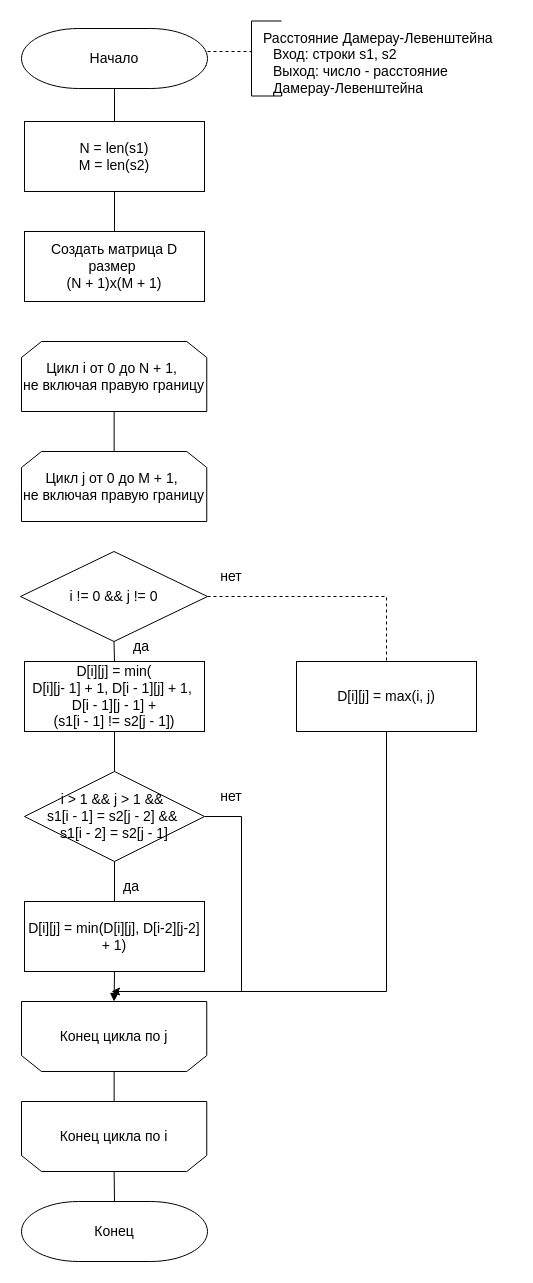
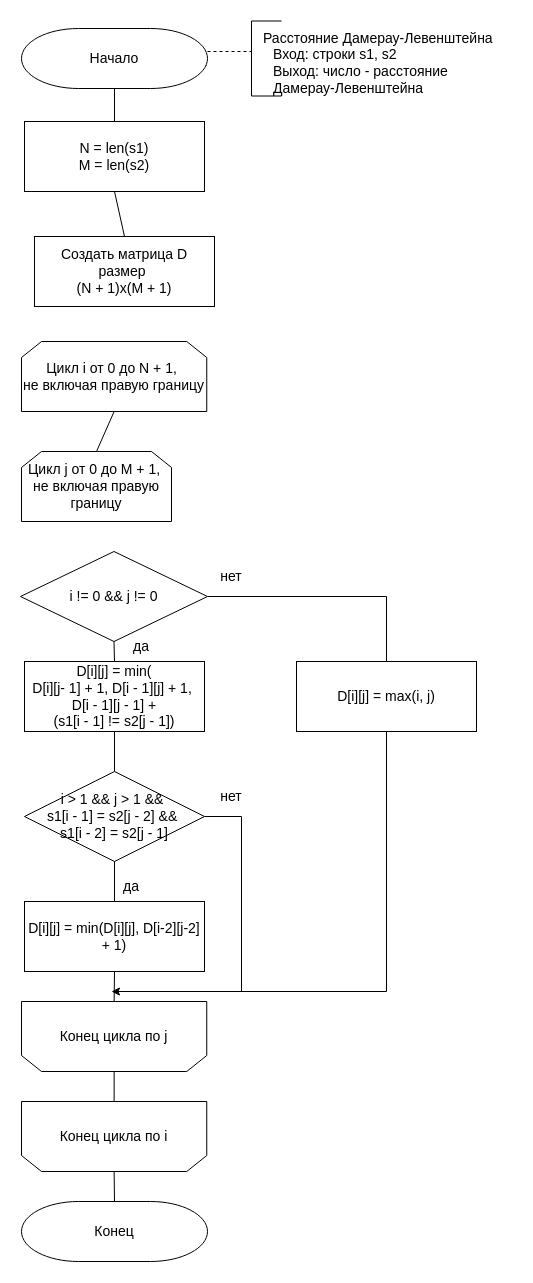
  <mxCell id="0" />
  <mxCell id="1" parent="0" />
  <mxCell id="2" style="edgeStyle=orthogonalEdgeStyle;rounded=0;orthogonalLoop=1;jettySize=auto;html=1;exitX=0;exitY=0.5;exitDx=0;exitDy=0;exitPerimeter=0;entryX=1;entryY=0.5;entryDx=0;entryDy=0;entryPerimeter=0;endArrow=none;endFill=0;dashed=1;fontSize=14;" parent="1" source="3" edge="1"><mxGeometry relative="1" as="geometry"><mxPoint x="206" y="65.5" as="targetPoint" /><Array as="points"><mxPoint x="251" y="51" /><mxPoint x="206" y="51" /></Array></mxGeometry></mxCell>
  <mxCell id="3" value="" style="strokeWidth=1;html=1;shape=mxgraph.flowchart.annotation_1;align=left;pointerEvents=1;fontSize=14;" parent="1" vertex="1"><mxGeometry x="251" y="20.5" width="30" height="75" as="geometry" /></mxCell>
  <mxCell id="4" value="Расстояние Дамерау-Левенштейна" style="text;html=1;align=left;verticalAlign=middle;resizable=0;points=[];autosize=1;strokeColor=none;fillColor=none;fontSize=14;" parent="1" vertex="1"><mxGeometry x="261" y="23" width="250" height="30" as="geometry" /></mxCell>
  <mxCell id="5" value="Вход: строки s1, s2&lt;br style=&quot;font-size: 14px;&quot;&gt;&lt;div style=&quot;font-size: 14px;&quot;&gt;&lt;span style=&quot;background-color: initial; font-size: 14px;&quot;&gt;Выход: число - расстояние&amp;nbsp;&lt;/span&gt;&lt;/div&gt;Дамерау-Левенштейна&lt;div style=&quot;font-size: 14px;&quot;&gt;&#09;&lt;span style=&quot;background-color: initial; font-size: 14px;&quot;&gt;&lt;/span&gt;&lt;/div&gt;&lt;span style=&quot;font-size: 14px;&quot;&gt;&lt;/span&gt;" style="text;html=1;align=left;verticalAlign=middle;resizable=0;points=[];autosize=1;strokeColor=none;fillColor=none;fontSize=14;" parent="1" vertex="1"><mxGeometry x="271" y="40.5" width="200" height="60" as="geometry" /></mxCell>
  <mxCell id="6" value="&lt;font style=&quot;font-size: 14px;&quot;&gt;D[i][j] = min(&lt;br style=&quot;font-size: 14px;&quot;&gt;D[i][j- 1] + 1, D[i - 1][j] + 1,&amp;nbsp;&lt;br style=&quot;font-size: 14px;&quot;&gt;D[i - 1][j - 1] + &lt;br style=&quot;font-size: 14px;&quot;&gt;(s1[i - 1] != s2[j - 1])&lt;/font&gt;" style="rounded=0;whiteSpace=wrap;html=1;fontSize=14;" parent="1" vertex="1"><mxGeometry x="24" y="661" width="180" height="70" as="geometry" /></mxCell>
  <mxCell id="7" value="i != 0 &amp;amp;&amp;amp; j != 0" style="rhombus;whiteSpace=wrap;html=1;fontSize=14;" parent="1" vertex="1"><mxGeometry x="20" y="551" width="187" height="90" as="geometry" /></mxCell>
- <mxCell id="8" value="Создать матрица D размер&amp;nbsp;&lt;br style=&quot;border-color: var(--border-color); font-size: 14px;&quot;&gt;&lt;span style=&quot;font-size: 14px;&quot;&gt;(N + 1)x(M + 1)&lt;/span&gt;" style="rounded=0;whiteSpace=wrap;html=1;fontSize=14;" parent="1" vertex="1"><mxGeometry x="24" y="231" width="180" height="70" as="geometry" /></mxCell>
+ <mxCell id="8" value="Создать матрица D размер&amp;nbsp;&lt;br style=&quot;border-color: var(--border-color); font-size: 14px;&quot;&gt;&lt;span style=&quot;font-size: 14px;&quot;&gt;(N + 1)x(M + 1)&lt;/span&gt;" style="rounded=0;whiteSpace=wrap;html=1;fontSize=14;" parent="1" vertex="1"><mxGeometry x="34" y="236" width="180" height="70" as="geometry" /></mxCell>
  <mxCell id="9" value="N = len(s1)&lt;br style=&quot;border-color: var(--border-color); font-size: 14px;&quot;&gt;&lt;span style=&quot;font-size: 14px;&quot;&gt;M = len(s2)&lt;/span&gt;" style="rounded=0;whiteSpace=wrap;html=1;fontSize=14;" parent="1" vertex="1"><mxGeometry x="24" y="121" width="180" height="70" as="geometry" /></mxCell>
  <mxCell id="10" value="Начало" style="strokeWidth=1;html=1;shape=mxgraph.flowchart.terminator;whiteSpace=wrap;fontSize=14;" parent="1" vertex="1"><mxGeometry x="21" y="28" width="186" height="60" as="geometry" /></mxCell>
  <mxCell id="11" value="i &amp;gt; 1 &amp;amp;&amp;amp; j &amp;gt; 1 &amp;amp;&amp;amp;&amp;nbsp;&lt;br style=&quot;border-color: var(--border-color); font-size: 14px;&quot;&gt;&lt;span style=&quot;font-size: 14px;&quot;&gt;s1[i - 1] = s2[j - 2] &amp;amp;&amp;amp;&amp;nbsp;&lt;/span&gt;&lt;br style=&quot;border-color: var(--border-color); font-size: 14px;&quot;&gt;&lt;span style=&quot;font-size: 14px;&quot;&gt;s1[i - 2] = s2[j - 1]&lt;/span&gt;" style="rhombus;whiteSpace=wrap;html=1;fontSize=14;" parent="1" vertex="1"><mxGeometry x="24" y="771" width="180" height="90" as="geometry" /></mxCell>
  <mxCell id="12" value="D[i][j] = min(D[i][j], D[i-2][j-2] + 1)" style="rounded=0;whiteSpace=wrap;html=1;fontSize=14;" parent="1" vertex="1"><mxGeometry x="24" y="901" width="180" height="70" as="geometry" /></mxCell>
  <mxCell id="13" value="Конец" style="strokeWidth=1;html=1;shape=mxgraph.flowchart.terminator;whiteSpace=wrap;fontSize=14;" parent="1" vertex="1"><mxGeometry x="21" y="1201" width="186" height="60" as="geometry" /></mxCell>
  <mxCell id="14" value="D[i][j] = max(i, j)" style="rounded=0;whiteSpace=wrap;html=1;fontSize=14;" parent="1" vertex="1"><mxGeometry x="296" y="661" width="180" height="70" as="geometry" /></mxCell>
  <mxCell id="15" value="нет" style="text;html=1;strokeColor=none;fillColor=none;align=center;verticalAlign=middle;whiteSpace=wrap;rounded=0;fontSize=14;" parent="1" vertex="1"><mxGeometry x="201" y="561" width="60" height="30" as="geometry" /></mxCell>
  <mxCell id="16" value="нет" style="text;html=1;strokeColor=none;fillColor=none;align=center;verticalAlign=middle;whiteSpace=wrap;rounded=0;fontSize=14;" parent="1" vertex="1"><mxGeometry x="201" y="781" width="60" height="30" as="geometry" /></mxCell>
  <mxCell id="17" value="да" style="text;html=1;strokeColor=none;fillColor=none;align=center;verticalAlign=middle;whiteSpace=wrap;rounded=0;fontSize=14;" parent="1" vertex="1"><mxGeometry x="111" y="631" width="60" height="30" as="geometry" /></mxCell>
  <mxCell id="18" value="да" style="text;html=1;strokeColor=none;fillColor=none;align=center;verticalAlign=middle;whiteSpace=wrap;rounded=0;fontSize=14;" parent="1" vertex="1"><mxGeometry x="101" y="871" width="60" height="30" as="geometry" /></mxCell>
  <mxCell id="19" value="&lt;font style=&quot;font-size: 14px;&quot;&gt;Цикл i от 0 до N + 1,&amp;nbsp;&lt;br style=&quot;font-size: 14px;&quot;&gt;&lt;span style=&quot;font-size: 14px;&quot;&gt;не включая правую границу&lt;/span&gt;&lt;br style=&quot;font-size: 14px;&quot;&gt;&lt;/font&gt;" style="shape=loopLimit;whiteSpace=wrap;html=1;fontSize=14;" parent="1" vertex="1"><mxGeometry x="21" y="341" width="185.25" height="70" as="geometry" /></mxCell>
- <mxCell id="20" value="&lt;font style=&quot;font-size: 14px;&quot;&gt;Цикл j от 0 до M + 1,&amp;nbsp;&lt;br style=&quot;border-color: var(--border-color); font-size: 14px;&quot;&gt;&lt;span style=&quot;border-color: var(--border-color); font-size: 14px;&quot;&gt;не включая правую границу&lt;/span&gt;&lt;/font&gt;" style="shape=loopLimit;whiteSpace=wrap;html=1;fontSize=14;" parent="1" vertex="1"><mxGeometry x="21" y="451" width="185.25" height="70" as="geometry" /></mxCell>
+ <mxCell id="20" value="&lt;font style=&quot;font-size: 14px;&quot;&gt;Цикл j от 0 до M + 1,&amp;nbsp;&lt;br style=&quot;border-color: var(--border-color); font-size: 14px;&quot;&gt;&lt;span style=&quot;border-color: var(--border-color); font-size: 14px;&quot;&gt;не включая правую границу&lt;/span&gt;&lt;/font&gt;" style="shape=loopLimit;whiteSpace=wrap;html=1;fontSize=14;" parent="1" vertex="1"><mxGeometry x="21" y="451" width="150" height="70" as="geometry" /></mxCell>
  <mxCell id="21" value="Конец цикла по j" style="shape=loopLimit;whiteSpace=wrap;html=1;direction=west;fontSize=14;" parent="1" vertex="1"><mxGeometry x="21" y="1001" width="185.25" height="70" as="geometry" /></mxCell>
  <mxCell id="22" value="&lt;font style=&quot;font-size: 14px;&quot;&gt;Конец цикла по i&lt;/font&gt;" style="shape=loopLimit;whiteSpace=wrap;html=1;direction=west;fontSize=14;" parent="1" vertex="1"><mxGeometry x="21" y="1101" width="185.25" height="70" as="geometry" /></mxCell>
  <mxCell id="23" value="" style="endArrow=none;html=1;rounded=0;entryX=0.5;entryY=1;entryDx=0;entryDy=0;entryPerimeter=0;exitX=0.5;exitY=0;exitDx=0;exitDy=0;fontSize=14;" parent="1" source="9" target="10" edge="1"><mxGeometry width="50" height="50" relative="1" as="geometry"><mxPoint x="341" y="431" as="sourcePoint" /><mxPoint x="391" y="381" as="targetPoint" /></mxGeometry></mxCell>
  <mxCell id="24" value="" style="endArrow=none;html=1;rounded=0;entryX=0.5;entryY=1;entryDx=0;entryDy=0;exitX=0.5;exitY=0;exitDx=0;exitDy=0;fontSize=14;" parent="1" source="8" target="9" edge="1"><mxGeometry width="50" height="50" relative="1" as="geometry"><mxPoint x="341" y="431" as="sourcePoint" /><mxPoint x="391" y="381" as="targetPoint" /></mxGeometry></mxCell>
  <mxCell id="25" value="" style="endArrow=none;html=1;rounded=0;exitX=0.5;exitY=1;exitDx=0;exitDy=0;entryX=0.5;entryY=0;entryDx=0;entryDy=0;fontSize=14;" parent="1" source="19" target="20" edge="1"><mxGeometry width="50" height="50" relative="1" as="geometry"><mxPoint x="341" y="431" as="sourcePoint" /><mxPoint x="391" y="381" as="targetPoint" /></mxGeometry></mxCell>
  <mxCell id="26" value="" style="endArrow=none;html=1;rounded=0;exitX=0.5;exitY=1;exitDx=0;exitDy=0;entryX=0.5;entryY=0;entryDx=0;entryDy=0;fontSize=14;" parent="1" source="7" target="6" edge="1"><mxGeometry width="50" height="50" relative="1" as="geometry"><mxPoint x="341" y="791" as="sourcePoint" /><mxPoint x="391" y="741" as="targetPoint" /></mxGeometry></mxCell>
- <mxCell id="27" value="" style="endArrow=none;html=1;rounded=0;exitX=1;exitY=0.5;exitDx=0;exitDy=0;entryX=0.5;entryY=0;entryDx=0;entryDy=0;fontSize=14;dashed=1;" parent="1" source="7" target="14" edge="1"><mxGeometry width="50" height="50" relative="1" as="geometry"><mxPoint x="341" y="791" as="sourcePoint" /><mxPoint x="391" y="741" as="targetPoint" /><Array as="points"><mxPoint x="386" y="596" /></Array></mxGeometry></mxCell>
+ <mxCell id="27" value="" style="endArrow=none;html=1;rounded=0;exitX=1;exitY=0.5;exitDx=0;exitDy=0;entryX=0.5;entryY=0;entryDx=0;entryDy=0;fontSize=14;" parent="1" source="7" target="14" edge="1"><mxGeometry width="50" height="50" relative="1" as="geometry"><mxPoint x="341" y="791" as="sourcePoint" /><mxPoint x="391" y="741" as="targetPoint" /><Array as="points"><mxPoint x="386" y="596" /></Array></mxGeometry></mxCell>
  <mxCell id="28" value="" style="endArrow=none;html=1;rounded=0;exitX=0.5;exitY=1;exitDx=0;exitDy=0;entryX=0.5;entryY=0;entryDx=0;entryDy=0;fontSize=14;" parent="1" source="6" target="11" edge="1"><mxGeometry width="50" height="50" relative="1" as="geometry"><mxPoint x="341" y="791" as="sourcePoint" /><mxPoint x="391" y="741" as="targetPoint" /></mxGeometry></mxCell>
  <mxCell id="29" value="" style="endArrow=none;html=1;rounded=0;exitX=0.5;exitY=1;exitDx=0;exitDy=0;entryX=0.5;entryY=0;entryDx=0;entryDy=0;fontSize=14;" parent="1" source="11" target="12" edge="1"><mxGeometry width="50" height="50" relative="1" as="geometry"><mxPoint x="341" y="791" as="sourcePoint" /><mxPoint x="391" y="741" as="targetPoint" /></mxGeometry></mxCell>
  <mxCell id="30" value="" style="endArrow=none;html=1;rounded=0;exitX=1;exitY=0.5;exitDx=0;exitDy=0;fontSize=14;" parent="1" source="11" edge="1"><mxGeometry width="50" height="50" relative="1" as="geometry"><mxPoint x="341" y="791" as="sourcePoint" /><mxPoint x="241" y="991" as="targetPoint" /><Array as="points"><mxPoint x="241" y="816" /></Array></mxGeometry></mxCell>
- <mxCell id="31" value="" style="endArrow=block;html=1;rounded=0;exitX=0.5;exitY=1;exitDx=0;exitDy=0;entryX=0.5;entryY=1;entryDx=0;entryDy=0;fontSize=14;" parent="1" source="12" target="21" edge="1"><mxGeometry width="50" height="50" relative="1" as="geometry"><mxPoint x="341" y="791" as="sourcePoint" /><mxPoint x="391" y="741" as="targetPoint" /></mxGeometry></mxCell>
+ <mxCell id="31" value="" style="endArrow=none;html=1;rounded=0;exitX=0.5;exitY=1;exitDx=0;exitDy=0;entryX=0.5;entryY=1;entryDx=0;entryDy=0;fontSize=14;" parent="1" source="12" target="21" edge="1"><mxGeometry width="50" height="50" relative="1" as="geometry"><mxPoint x="341" y="791" as="sourcePoint" /><mxPoint x="391" y="741" as="targetPoint" /></mxGeometry></mxCell>
  <mxCell id="32" value="" style="endArrow=none;html=1;rounded=0;exitX=0.5;exitY=0;exitDx=0;exitDy=0;entryX=0.5;entryY=1;entryDx=0;entryDy=0;fontSize=14;" parent="1" source="21" target="22" edge="1"><mxGeometry width="50" height="50" relative="1" as="geometry"><mxPoint x="341" y="1161" as="sourcePoint" /><mxPoint x="391" y="1111" as="targetPoint" /></mxGeometry></mxCell>
  <mxCell id="33" value="" style="endArrow=none;html=1;rounded=0;exitX=0.5;exitY=0;exitDx=0;exitDy=0;entryX=0.5;entryY=0;entryDx=0;entryDy=0;entryPerimeter=0;fontSize=14;" parent="1" source="22" target="13" edge="1"><mxGeometry width="50" height="50" relative="1" as="geometry"><mxPoint x="341" y="1161" as="sourcePoint" /><mxPoint x="391" y="1111" as="targetPoint" /></mxGeometry></mxCell>
  <mxCell id="34" value="" style="endArrow=classic;html=1;rounded=0;exitX=0.5;exitY=1;exitDx=0;exitDy=0;fontSize=14;" parent="1" source="14" edge="1"><mxGeometry width="50" height="50" relative="1" as="geometry"><mxPoint x="341" y="791" as="sourcePoint" /><mxPoint x="111" y="991" as="targetPoint" /><Array as="points"><mxPoint x="386" y="991" /></Array></mxGeometry></mxCell>
